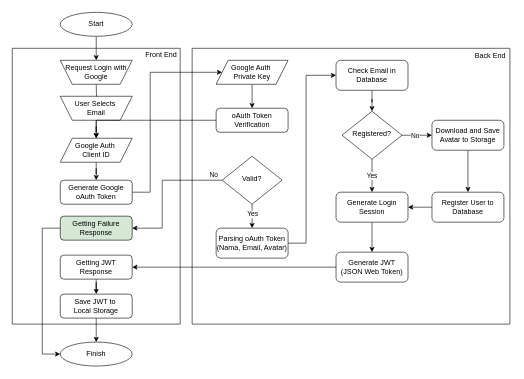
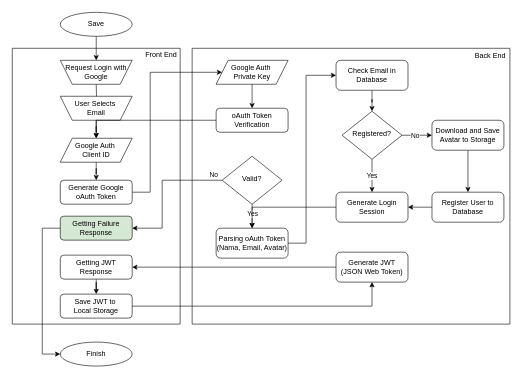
  <mxCell id="0" />
  <mxCell id="1" parent="0" />
  <mxCell id="2" style="edgeStyle=orthogonalEdgeStyle;rounded=0;orthogonalLoop=1;jettySize=auto;html=1;" parent="1" edge="1"><mxGeometry relative="1" as="geometry"><mxPoint x="160" y="140" as="sourcePoint" /><mxPoint x="160" y="180" as="targetPoint" /></mxGeometry></mxCell>
  <mxCell id="3" style="edgeStyle=orthogonalEdgeStyle;rounded=0;orthogonalLoop=1;jettySize=auto;html=1;entryX=0.5;entryY=0;entryDx=0;entryDy=0;" parent="1" source="4" edge="1"><mxGeometry relative="1" as="geometry"><mxPoint x="160" y="100" as="targetPoint" /></mxGeometry></mxCell>
- <mxCell id="4" value="Start" style="ellipse;whiteSpace=wrap;html=1;" parent="1" vertex="1"><mxGeometry x="100" y="20" width="120" height="40" as="geometry" /></mxCell>
+ <mxCell id="4" value="Save" style="ellipse;whiteSpace=wrap;html=1;" parent="1" vertex="1"><mxGeometry x="100" y="20" width="120" height="40" as="geometry" /></mxCell>
  <mxCell id="5" style="edgeStyle=orthogonalEdgeStyle;rounded=0;orthogonalLoop=1;jettySize=auto;html=1;entryX=0;entryY=0.5;entryDx=0;entryDy=0;exitX=1;exitY=0.5;exitDx=0;exitDy=0;" parent="1" source="12" target="24" edge="1"><mxGeometry relative="1" as="geometry"><Array as="points"><mxPoint x="250" y="320" /><mxPoint x="250" y="120" /></Array></mxGeometry></mxCell>
  <mxCell id="6" value="Request Login with Google" style="shape=trapezoid;perimeter=trapezoidPerimeter;whiteSpace=wrap;html=1;fixedSize=1;flipV=1;" parent="1" vertex="1"><mxGeometry x="100" y="100" width="120" height="40" as="geometry" /></mxCell>
  <mxCell id="7" value="" style="swimlane;startSize=0;" parent="1" vertex="1"><mxGeometry x="20" y="80" width="280" height="460" as="geometry" /></mxCell>
  <mxCell id="8" value="Getting Failure Response" style="rounded=1;whiteSpace=wrap;html=1;fontSize=12;glass=0;strokeWidth=1;shadow=0;fillColor=#d5e8d4;" parent="7" vertex="1"><mxGeometry x="80" y="280" width="120" height="40" as="geometry" /></mxCell>
  <mxCell id="9" value="User Selects&amp;nbsp;&lt;div&gt;Email&lt;br&gt;&lt;/div&gt;" style="shape=trapezoid;perimeter=trapezoidPerimeter;whiteSpace=wrap;html=1;fixedSize=1;flipV=1;" parent="7" vertex="1"><mxGeometry x="80" y="80" width="120" height="40" as="geometry" /></mxCell>
  <mxCell id="10" value="Google Auth&amp;nbsp;&lt;div&gt;Client ID&lt;/div&gt;" style="shape=parallelogram;perimeter=parallelogramPerimeter;whiteSpace=wrap;html=1;fixedSize=1;" parent="7" vertex="1"><mxGeometry x="80" y="150" width="120" height="40" as="geometry" /></mxCell>
  <mxCell id="11" style="edgeStyle=orthogonalEdgeStyle;rounded=0;orthogonalLoop=1;jettySize=auto;html=1;entryX=0.5;entryY=0;entryDx=0;entryDy=0;" parent="7" source="9" target="10" edge="1"><mxGeometry relative="1" as="geometry" /></mxCell>
  <mxCell id="12" value="Generate Google oAuth Token" style="rounded=1;whiteSpace=wrap;html=1;fontSize=12;glass=0;strokeWidth=1;shadow=0;" parent="7" vertex="1"><mxGeometry x="80" y="220" width="120" height="40" as="geometry" /></mxCell>
  <mxCell id="13" style="edgeStyle=orthogonalEdgeStyle;rounded=0;orthogonalLoop=1;jettySize=auto;html=1;entryX=0.5;entryY=0;entryDx=0;entryDy=0;" parent="7" source="10" target="12" edge="1"><mxGeometry relative="1" as="geometry" /></mxCell>
  <mxCell id="14" style="edgeStyle=orthogonalEdgeStyle;rounded=0;orthogonalLoop=1;jettySize=auto;html=1;entryX=0.5;entryY=0;entryDx=0;entryDy=0;" parent="7" source="15" target="16" edge="1"><mxGeometry relative="1" as="geometry" /></mxCell>
  <mxCell id="15" value="Getting JWT Response" style="rounded=1;whiteSpace=wrap;html=1;fontSize=12;glass=0;strokeWidth=1;shadow=0;" parent="7" vertex="1"><mxGeometry x="80" y="345" width="120" height="40" as="geometry" /></mxCell>
  <mxCell id="16" value="Save JWT to&amp;nbsp;&lt;div&gt;Local Storage&lt;/div&gt;" style="rounded=1;whiteSpace=wrap;html=1;fontSize=12;glass=0;strokeWidth=1;shadow=0;" parent="7" vertex="1"><mxGeometry x="80" y="410" width="120" height="40" as="geometry" /></mxCell>
  <mxCell id="17" value="Front End" style="text;html=1;align=center;verticalAlign=middle;resizable=0;points=[];autosize=1;strokeColor=none;fillColor=none;" parent="7" vertex="1"><mxGeometry x="208" y="-4" width="80" height="30" as="geometry" /></mxCell>
  <mxCell id="18" value="" style="swimlane;startSize=0;" parent="1" vertex="1"><mxGeometry x="320" y="80" width="530" height="460" as="geometry" /></mxCell>
  <mxCell id="19" style="edgeStyle=orthogonalEdgeStyle;rounded=0;orthogonalLoop=1;jettySize=auto;html=1;entryX=0;entryY=0.5;entryDx=0;entryDy=0;" parent="18" source="20" target="33" edge="1"><mxGeometry relative="1" as="geometry"><Array as="points"><mxPoint x="190" y="325" /><mxPoint x="190" y="45" /></Array></mxGeometry></mxCell>
  <mxCell id="20" value="Parsing oAuth&amp;nbsp;&lt;span style=&quot;background-color: initial;&quot;&gt;Token&lt;/span&gt;&lt;div&gt;(Nama, Email, Avatar)&lt;/div&gt;" style="rounded=1;whiteSpace=wrap;html=1;fontSize=12;glass=0;strokeWidth=1;shadow=0;" parent="18" vertex="1"><mxGeometry x="40" y="300" width="120" height="50" as="geometry" /></mxCell>
  <mxCell id="21" style="edgeStyle=orthogonalEdgeStyle;rounded=0;orthogonalLoop=1;jettySize=auto;html=1;" parent="18" source="22" target="10" edge="1"><mxGeometry relative="1" as="geometry" /></mxCell>
  <mxCell id="22" value="oAuth&amp;nbsp;&lt;span style=&quot;background-color: initial;&quot;&gt;Token Verification&lt;/span&gt;" style="rounded=1;whiteSpace=wrap;html=1;fontSize=12;glass=0;strokeWidth=1;shadow=0;" parent="18" vertex="1"><mxGeometry x="40" y="100" width="120" height="40" as="geometry" /></mxCell>
  <mxCell id="23" style="edgeStyle=orthogonalEdgeStyle;rounded=0;orthogonalLoop=1;jettySize=auto;html=1;entryX=0.5;entryY=0;entryDx=0;entryDy=0;" parent="18" source="24" target="22" edge="1"><mxGeometry relative="1" as="geometry" /></mxCell>
  <mxCell id="24" value="Google Auth&amp;nbsp;&lt;div&gt;Private Key&lt;/div&gt;" style="shape=parallelogram;perimeter=parallelogramPerimeter;whiteSpace=wrap;html=1;fixedSize=1;" parent="18" vertex="1"><mxGeometry x="40" y="20" width="120" height="40" as="geometry" /></mxCell>
  <mxCell id="25" style="edgeStyle=orthogonalEdgeStyle;rounded=0;orthogonalLoop=1;jettySize=auto;html=1;entryX=0.5;entryY=0;entryDx=0;entryDy=0;" parent="18" source="27" target="20" edge="1"><mxGeometry relative="1" as="geometry" /></mxCell>
  <mxCell id="26" value="Yes" style="edgeLabel;html=1;align=center;verticalAlign=middle;resizable=0;points=[];" parent="25" vertex="1" connectable="0"><mxGeometry x="-0.516" relative="1" as="geometry"><mxPoint y="6" as="offset" /></mxGeometry></mxCell>
  <mxCell id="27" value="Valid?" style="rhombus;whiteSpace=wrap;html=1;shadow=0;fontFamily=Helvetica;fontSize=12;align=center;strokeWidth=1;spacing=6;spacingTop=-4;" parent="18" vertex="1"><mxGeometry x="50" y="180" width="100" height="80" as="geometry" /></mxCell>
  <mxCell id="28" value="Yes" style="edgeStyle=orthogonalEdgeStyle;rounded=0;orthogonalLoop=1;jettySize=auto;html=1;" parent="18" source="31" target="35" edge="1"><mxGeometry relative="1" as="geometry" /></mxCell>
  <mxCell id="29" style="edgeStyle=orthogonalEdgeStyle;rounded=0;orthogonalLoop=1;jettySize=auto;html=1;entryX=0;entryY=0.5;entryDx=0;entryDy=0;" parent="18" source="31" target="38" edge="1"><mxGeometry relative="1" as="geometry" /></mxCell>
  <mxCell id="30" value="No" style="edgeLabel;html=1;align=center;verticalAlign=middle;resizable=0;points=[];" parent="29" vertex="1" connectable="0"><mxGeometry x="-0.175" relative="1" as="geometry"><mxPoint as="offset" /></mxGeometry></mxCell>
  <mxCell id="31" value="Registered?" style="rhombus;whiteSpace=wrap;html=1;shadow=0;fontFamily=Helvetica;fontSize=12;align=center;strokeWidth=1;spacing=6;spacingTop=-4;" parent="18" vertex="1"><mxGeometry x="250" y="105" width="100" height="80" as="geometry" /></mxCell>
  <mxCell id="32" style="edgeStyle=orthogonalEdgeStyle;rounded=0;orthogonalLoop=1;jettySize=auto;html=1;entryX=0.5;entryY=0;entryDx=0;entryDy=0;" parent="18" source="33" target="31" edge="1"><mxGeometry relative="1" as="geometry" /></mxCell>
  <mxCell id="33" value="Check Email in Database" style="rounded=1;whiteSpace=wrap;html=1;fontSize=12;glass=0;strokeWidth=1;shadow=0;" parent="18" vertex="1"><mxGeometry x="240" y="20" width="120" height="50" as="geometry" /></mxCell>
- <mxCell id="34" style="edgeStyle=orthogonalEdgeStyle;rounded=0;orthogonalLoop=1;jettySize=auto;html=1;entryX=0.5;entryY=0;entryDx=0;entryDy=0;" parent="18" source="35" target="36" edge="1"><mxGeometry relative="1" as="geometry" /></mxCell>
+ <mxCell id="34" style="edgeStyle=orthogonalEdgeStyle;rounded=0;orthogonalLoop=1;jettySize=auto;html=1;" parent="18" source="35" target="20" edge="1"><mxGeometry relative="1" as="geometry" /></mxCell>
  <mxCell id="35" value="Generate Login Session" style="rounded=1;whiteSpace=wrap;html=1;fontSize=12;glass=0;strokeWidth=1;shadow=0;" parent="18" vertex="1"><mxGeometry x="240" y="240" width="120" height="50" as="geometry" /></mxCell>
  <mxCell id="36" value="Generate JWT&lt;div&gt;(JSON Web Token)&lt;/div&gt;" style="rounded=1;whiteSpace=wrap;html=1;fontSize=12;glass=0;strokeWidth=1;shadow=0;" parent="18" vertex="1"><mxGeometry x="240" y="340" width="120" height="50" as="geometry" /></mxCell>
  <mxCell id="37" style="edgeStyle=orthogonalEdgeStyle;rounded=0;orthogonalLoop=1;jettySize=auto;html=1;" parent="18" source="38" target="40" edge="1"><mxGeometry relative="1" as="geometry" /></mxCell>
  <mxCell id="38" value="Download and Save Avatar to Storage" style="rounded=1;whiteSpace=wrap;html=1;fontSize=12;glass=0;strokeWidth=1;shadow=0;" parent="18" vertex="1"><mxGeometry x="400" y="120" width="120" height="50" as="geometry" /></mxCell>
  <mxCell id="39" style="edgeStyle=orthogonalEdgeStyle;rounded=0;orthogonalLoop=1;jettySize=auto;html=1;entryX=1;entryY=0.5;entryDx=0;entryDy=0;" parent="18" source="40" target="35" edge="1"><mxGeometry relative="1" as="geometry" /></mxCell>
  <mxCell id="40" value="Register User to Database" style="rounded=1;whiteSpace=wrap;html=1;fontSize=12;glass=0;strokeWidth=1;shadow=0;" parent="18" vertex="1"><mxGeometry x="400" y="240" width="120" height="50" as="geometry" /></mxCell>
  <mxCell id="41" value="Back End" style="text;html=1;align=center;verticalAlign=middle;resizable=0;points=[];autosize=1;strokeColor=none;fillColor=none;" parent="18" vertex="1"><mxGeometry x="462" y="-3" width="70" height="30" as="geometry" /></mxCell>
  <mxCell id="42" style="edgeStyle=orthogonalEdgeStyle;rounded=0;orthogonalLoop=1;jettySize=auto;html=1;entryX=1;entryY=0.5;entryDx=0;entryDy=0;" parent="1" source="27" target="8" edge="1"><mxGeometry relative="1" as="geometry"><Array as="points"><mxPoint x="270" y="300" /><mxPoint x="270" y="380" /></Array></mxGeometry></mxCell>
  <mxCell id="43" value="No" style="edgeLabel;html=1;align=center;verticalAlign=middle;resizable=0;points=[];" parent="42" vertex="1" connectable="0"><mxGeometry x="-0.77" y="1" relative="1" as="geometry"><mxPoint x="11" y="-11" as="offset" /></mxGeometry></mxCell>
  <mxCell id="44" style="edgeStyle=orthogonalEdgeStyle;rounded=0;orthogonalLoop=1;jettySize=auto;html=1;" parent="1" source="36" target="15" edge="1"><mxGeometry relative="1" as="geometry" /></mxCell>
  <mxCell id="45" value="Finish" style="ellipse;whiteSpace=wrap;html=1;" parent="1" vertex="1"><mxGeometry x="100" y="570" width="120" height="40" as="geometry" /></mxCell>
- <mxCell id="46" style="edgeStyle=orthogonalEdgeStyle;rounded=0;orthogonalLoop=1;jettySize=auto;html=1;entryX=0.5;entryY=0;entryDx=0;entryDy=0;" parent="1" source="16" target="45" edge="1"><mxGeometry relative="1" as="geometry" /></mxCell>
+ <mxCell id="46" style="edgeStyle=orthogonalEdgeStyle;rounded=0;orthogonalLoop=1;jettySize=auto;html=1;" parent="1" source="16" target="36" edge="1"><mxGeometry relative="1" as="geometry" /></mxCell>
  <mxCell id="47" style="edgeStyle=orthogonalEdgeStyle;rounded=0;orthogonalLoop=1;jettySize=auto;html=1;entryX=0;entryY=0.5;entryDx=0;entryDy=0;" parent="1" source="8" target="45" edge="1"><mxGeometry relative="1" as="geometry"><Array as="points"><mxPoint x="70" y="380" /><mxPoint x="70" y="590" /></Array></mxGeometry></mxCell>
